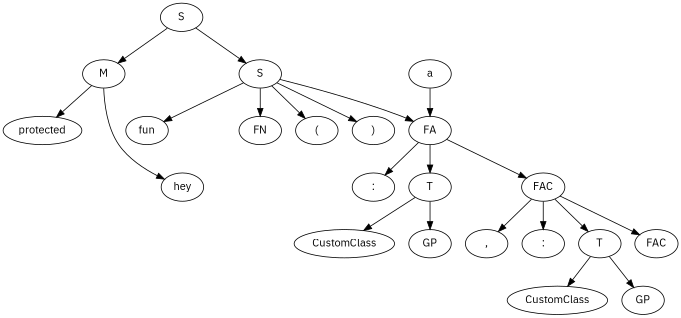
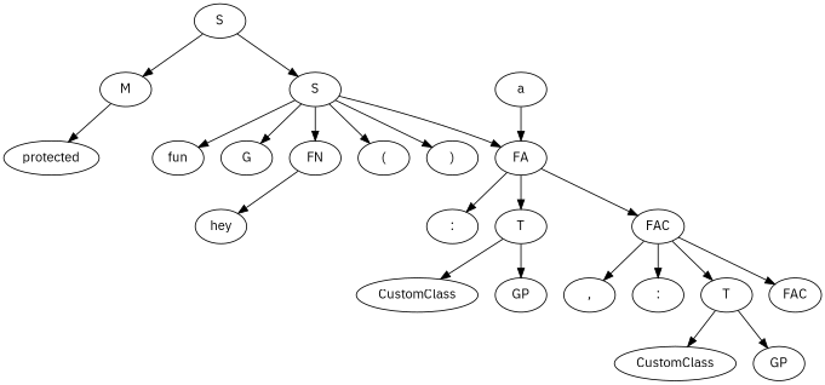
  digraph {
    fontname="IBM Plex Sans"
    node [fontname="IBM Plex Sans"]
    edge [fontname="IBM Plex Sans"]
    n1 [label=S]
    n2 [label=M]
    n3 [label=S]
    n4 [label=protected]
    n5 [label=fun]
+   n6 [label=G]
    n7 [label=FN]
    n8 [label="("]
    n9 [label=FA]
    n10 [label=")"]
    n11 [label=hey]
    n12 [label=":"]
    n13 [label=T]
    n14 [label=FAC]
    n15 [label=a]
    n16 [label=CustomClass]
    n17 [label=GP]
    n18 [label=","]
    n19 [label=":"]
    n20 [label=T]
    n21 [label=FAC]
    n22 [label=CustomClass]
    n23 [label=GP]
    n1 -> n2
    n1 -> n3
    n2 -> n4
    n3 -> n5
+   n3 -> n6
    n3 -> n7
    n3 -> n8
    n3 -> n9
    n3 -> n10
-   n2 -> n11
+   n7 -> n11
    n9 -> n12
    n9 -> n13
    n9 -> n14
    n13 -> n16
    n13 -> n17
    n14 -> n18
    n14 -> n19
    n14 -> n20
    n14 -> n21
    n15 -> n9
    n20 -> n22
    n20 -> n23
  }
